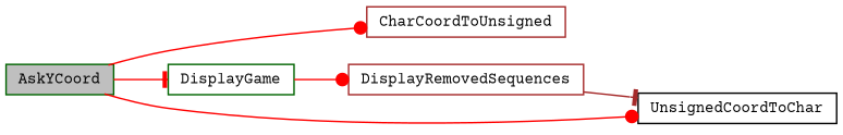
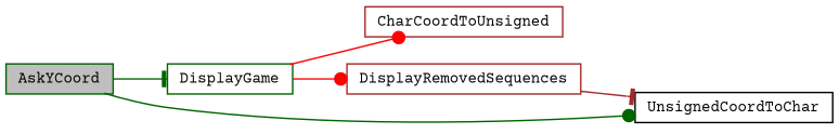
  digraph {
    fontname="Courier Prime"
    rankdir=LR
    node [color=darkgreen fillcolor=white fontname="Courier Prime" fontsize=10 shape=record style=filled]
    edge [arrowhead=dot color=red fontname="Courier Prime" fontsize=10 labelfontname=Helvetica labelfontsize=10 style=solid]
    n1 [fillcolor=grey75 fontcolor=black height=0.2 label=AskYCoord width=0.4]
    n2 [color=brown height=0.2 label=CharCoordToUnsigned width=0.4]
    n3 [height=0.2 label=DisplayGame width=0.4]
    n4 [color=black height=0.2 label=UnsignedCoordToChar width=0.4]
    n5 [color=brown height=0.2 label=DisplayRemovedSequences width=0.4]
-   n1 -> n2
-   n1 -> n3 [arrowhead=tee]
-   n1 -> n4
+   n3 -> n2
+   n1 -> n3 [arrowhead=tee color=darkgreen]
+   n1 -> n4 [color=darkgreen]
    n3 -> n5
    n5 -> n4 [arrowhead=tee color=brown]
  }
